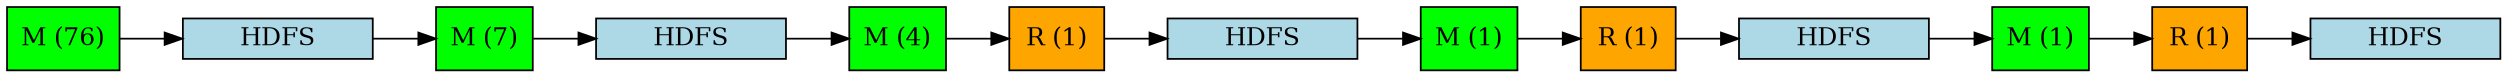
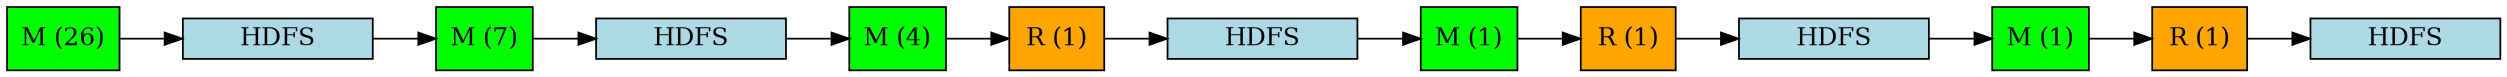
  digraph {
    rankdir=LR
    node [fillcolor=green shape=box style=filled]
-   n1 [label="M (76)"]
+   n1 [label="M (26)"]
    n2 [fillcolor=lightblue height=0.25 label=HDFS width=1.5]
    n3 [label="M (7)"]
    n4 [fillcolor=lightblue height=0.25 label=HDFS width=1.5]
    n5 [label="M (4)"]
    n6 [fillcolor=orange label="R (1)"]
    n7 [fillcolor=lightblue height=0.25 label=HDFS width=1.5]
    n8 [label="M (1)"]
    n9 [fillcolor=orange label="R (1)"]
    n10 [fillcolor=lightblue height=0.25 label=HDFS width=1.5]
    n11 [label="M (1)"]
    n12 [fillcolor=orange label="R (1)"]
    n13 [fillcolor=lightblue height=0.25 label=HDFS width=1.5]
    n1 -> n2
    n2 -> n3
    n3 -> n4
    n4 -> n5
    n5 -> n6
    n6 -> n7
    n7 -> n8
    n8 -> n9
    n9 -> n10
    n10 -> n11
    n11 -> n12
    n12 -> n13
  }
